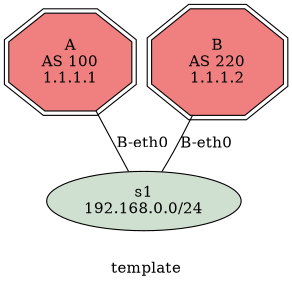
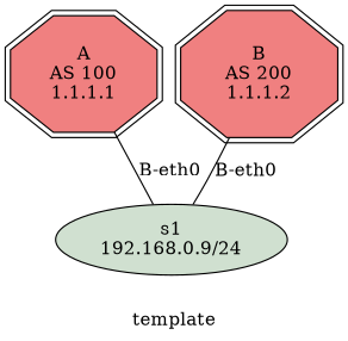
  graph {
    label=template
    node [fillcolor="#f08080" shape=doubleoctagon style=filled]
    n1 [label="A\nAS 100\n1.1.1.1"]
-   n2 [fillcolor="#d0e0d0" label="s1\n192.168.0.0/24" shape=oval]
-   n3 [label="B\nAS 220\n1.1.1.2"]
+   n2 [fillcolor="#d0e0d0" label="s1\n192.168.0.9/24" shape=oval]
+   n3 [label="B\nAS 200\n1.1.1.2"]
    n1 -- n2 [label="B-eth0"]
    n3 -- n2 [label="B-eth0"]
  }
